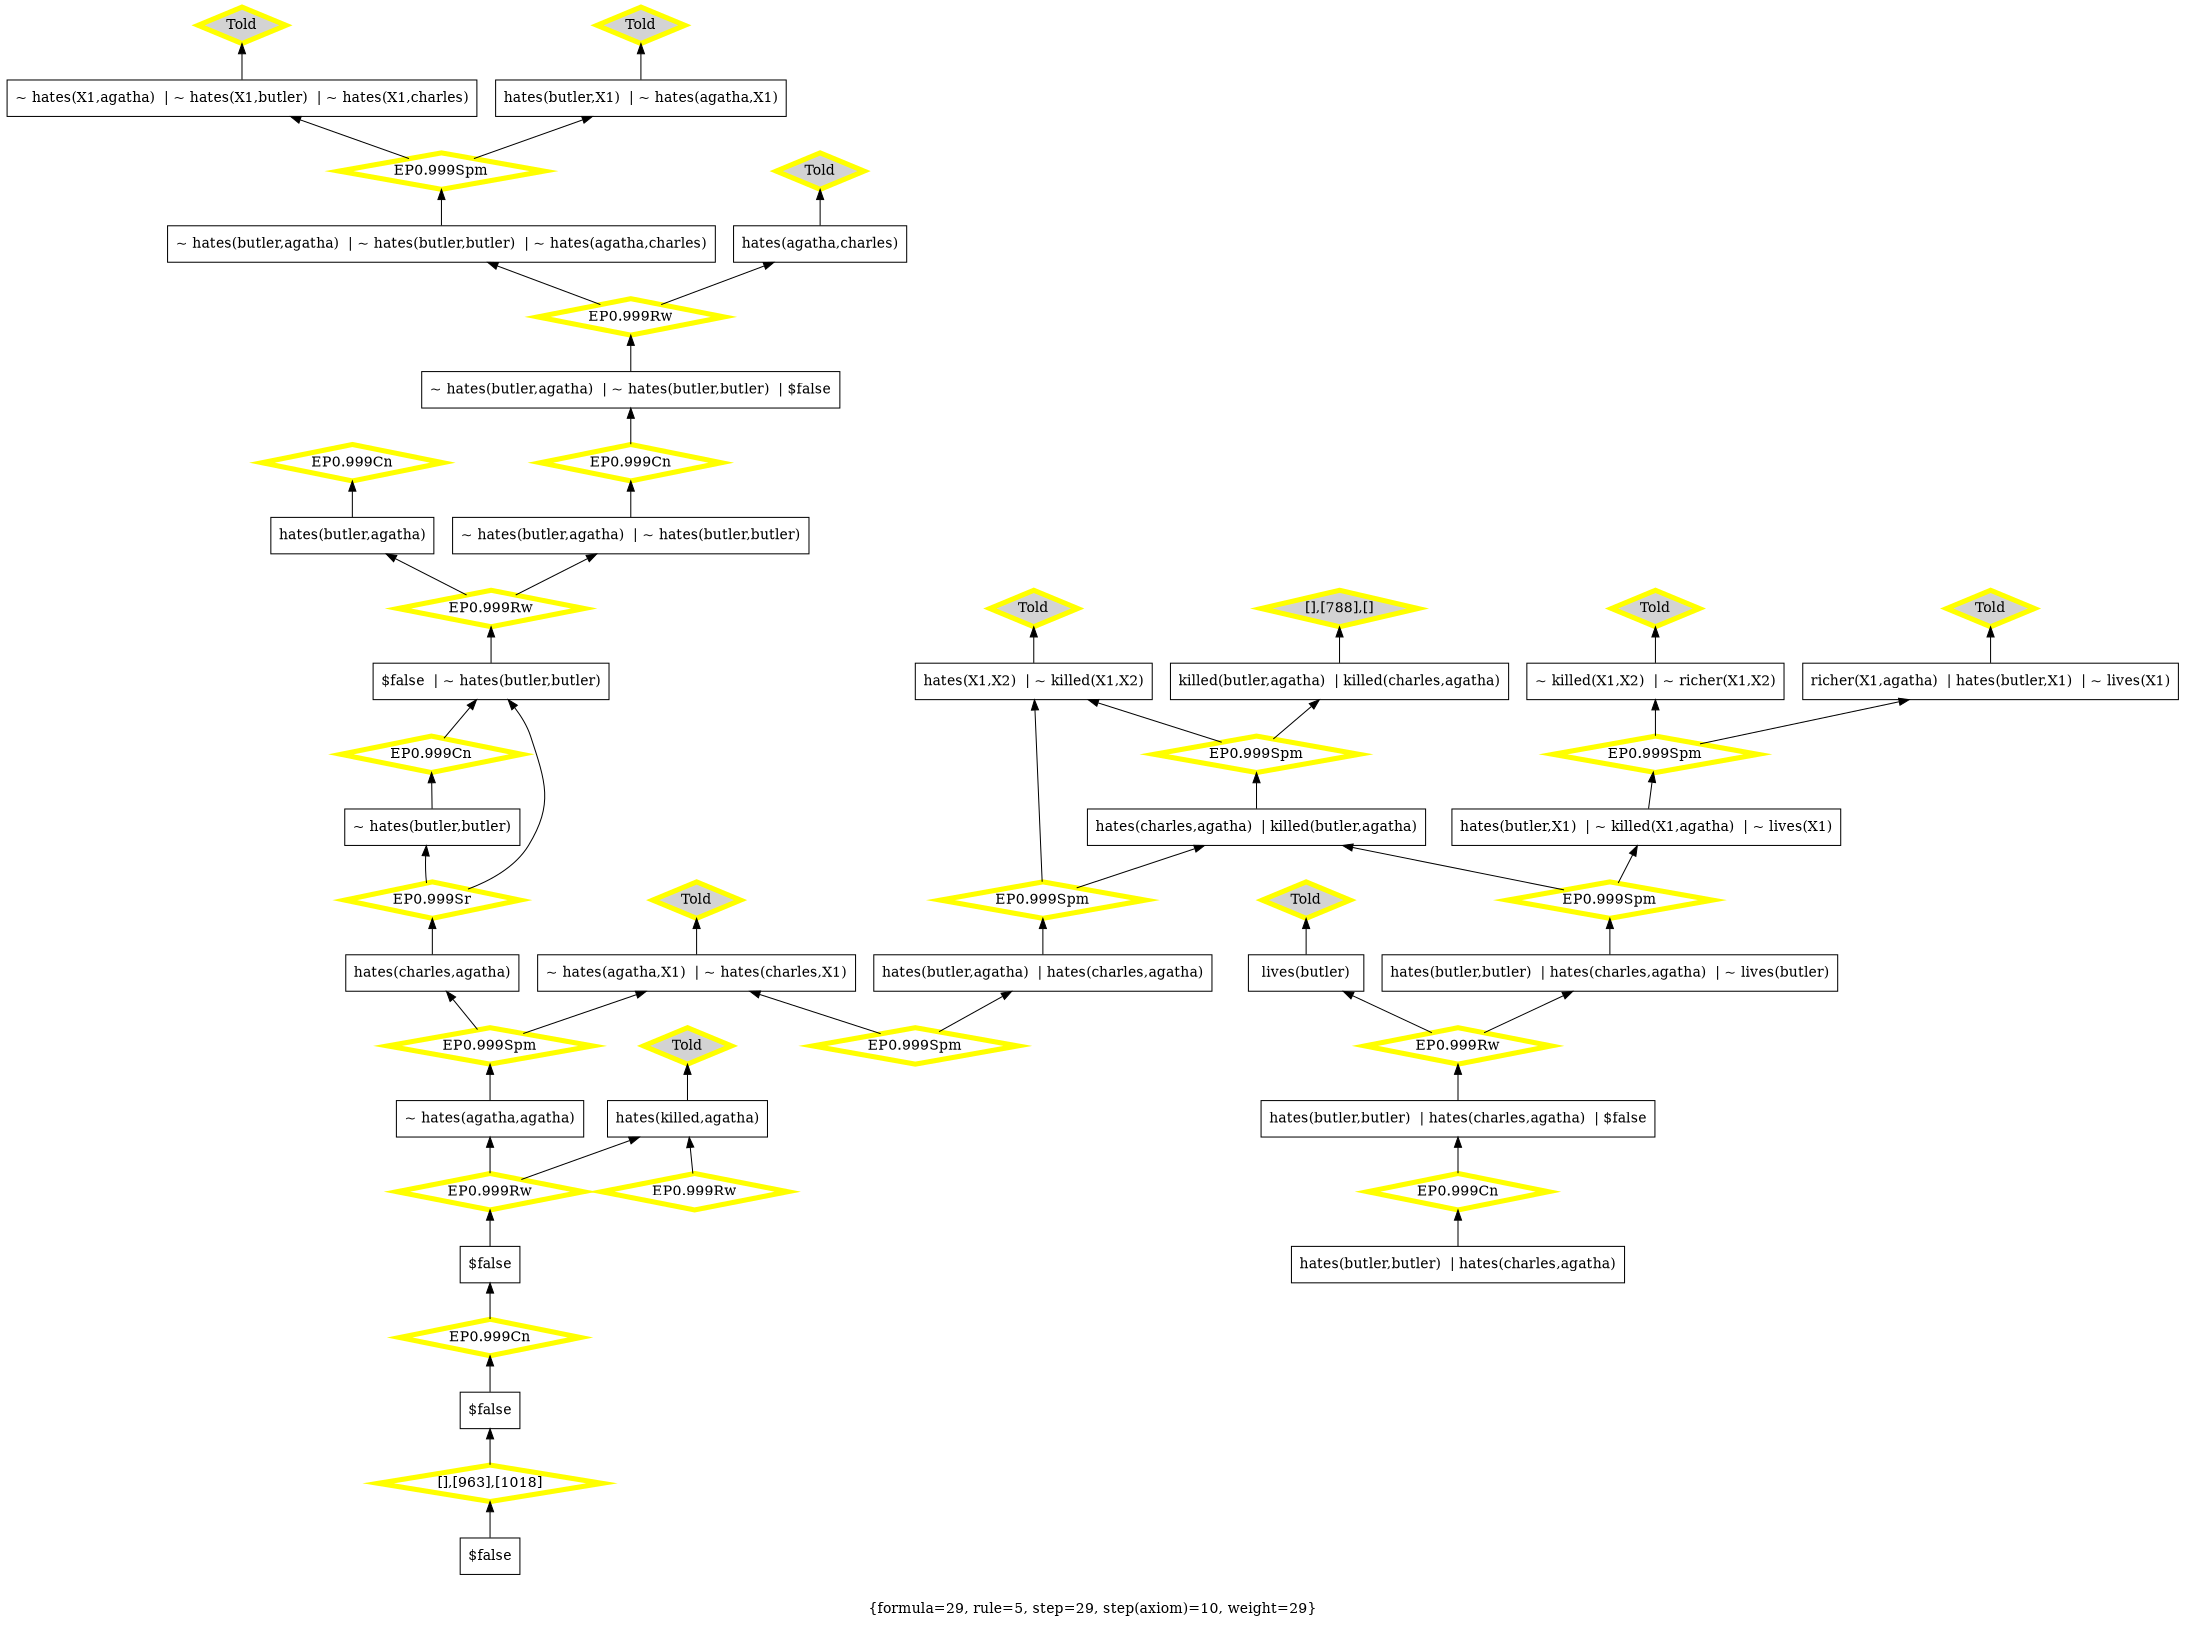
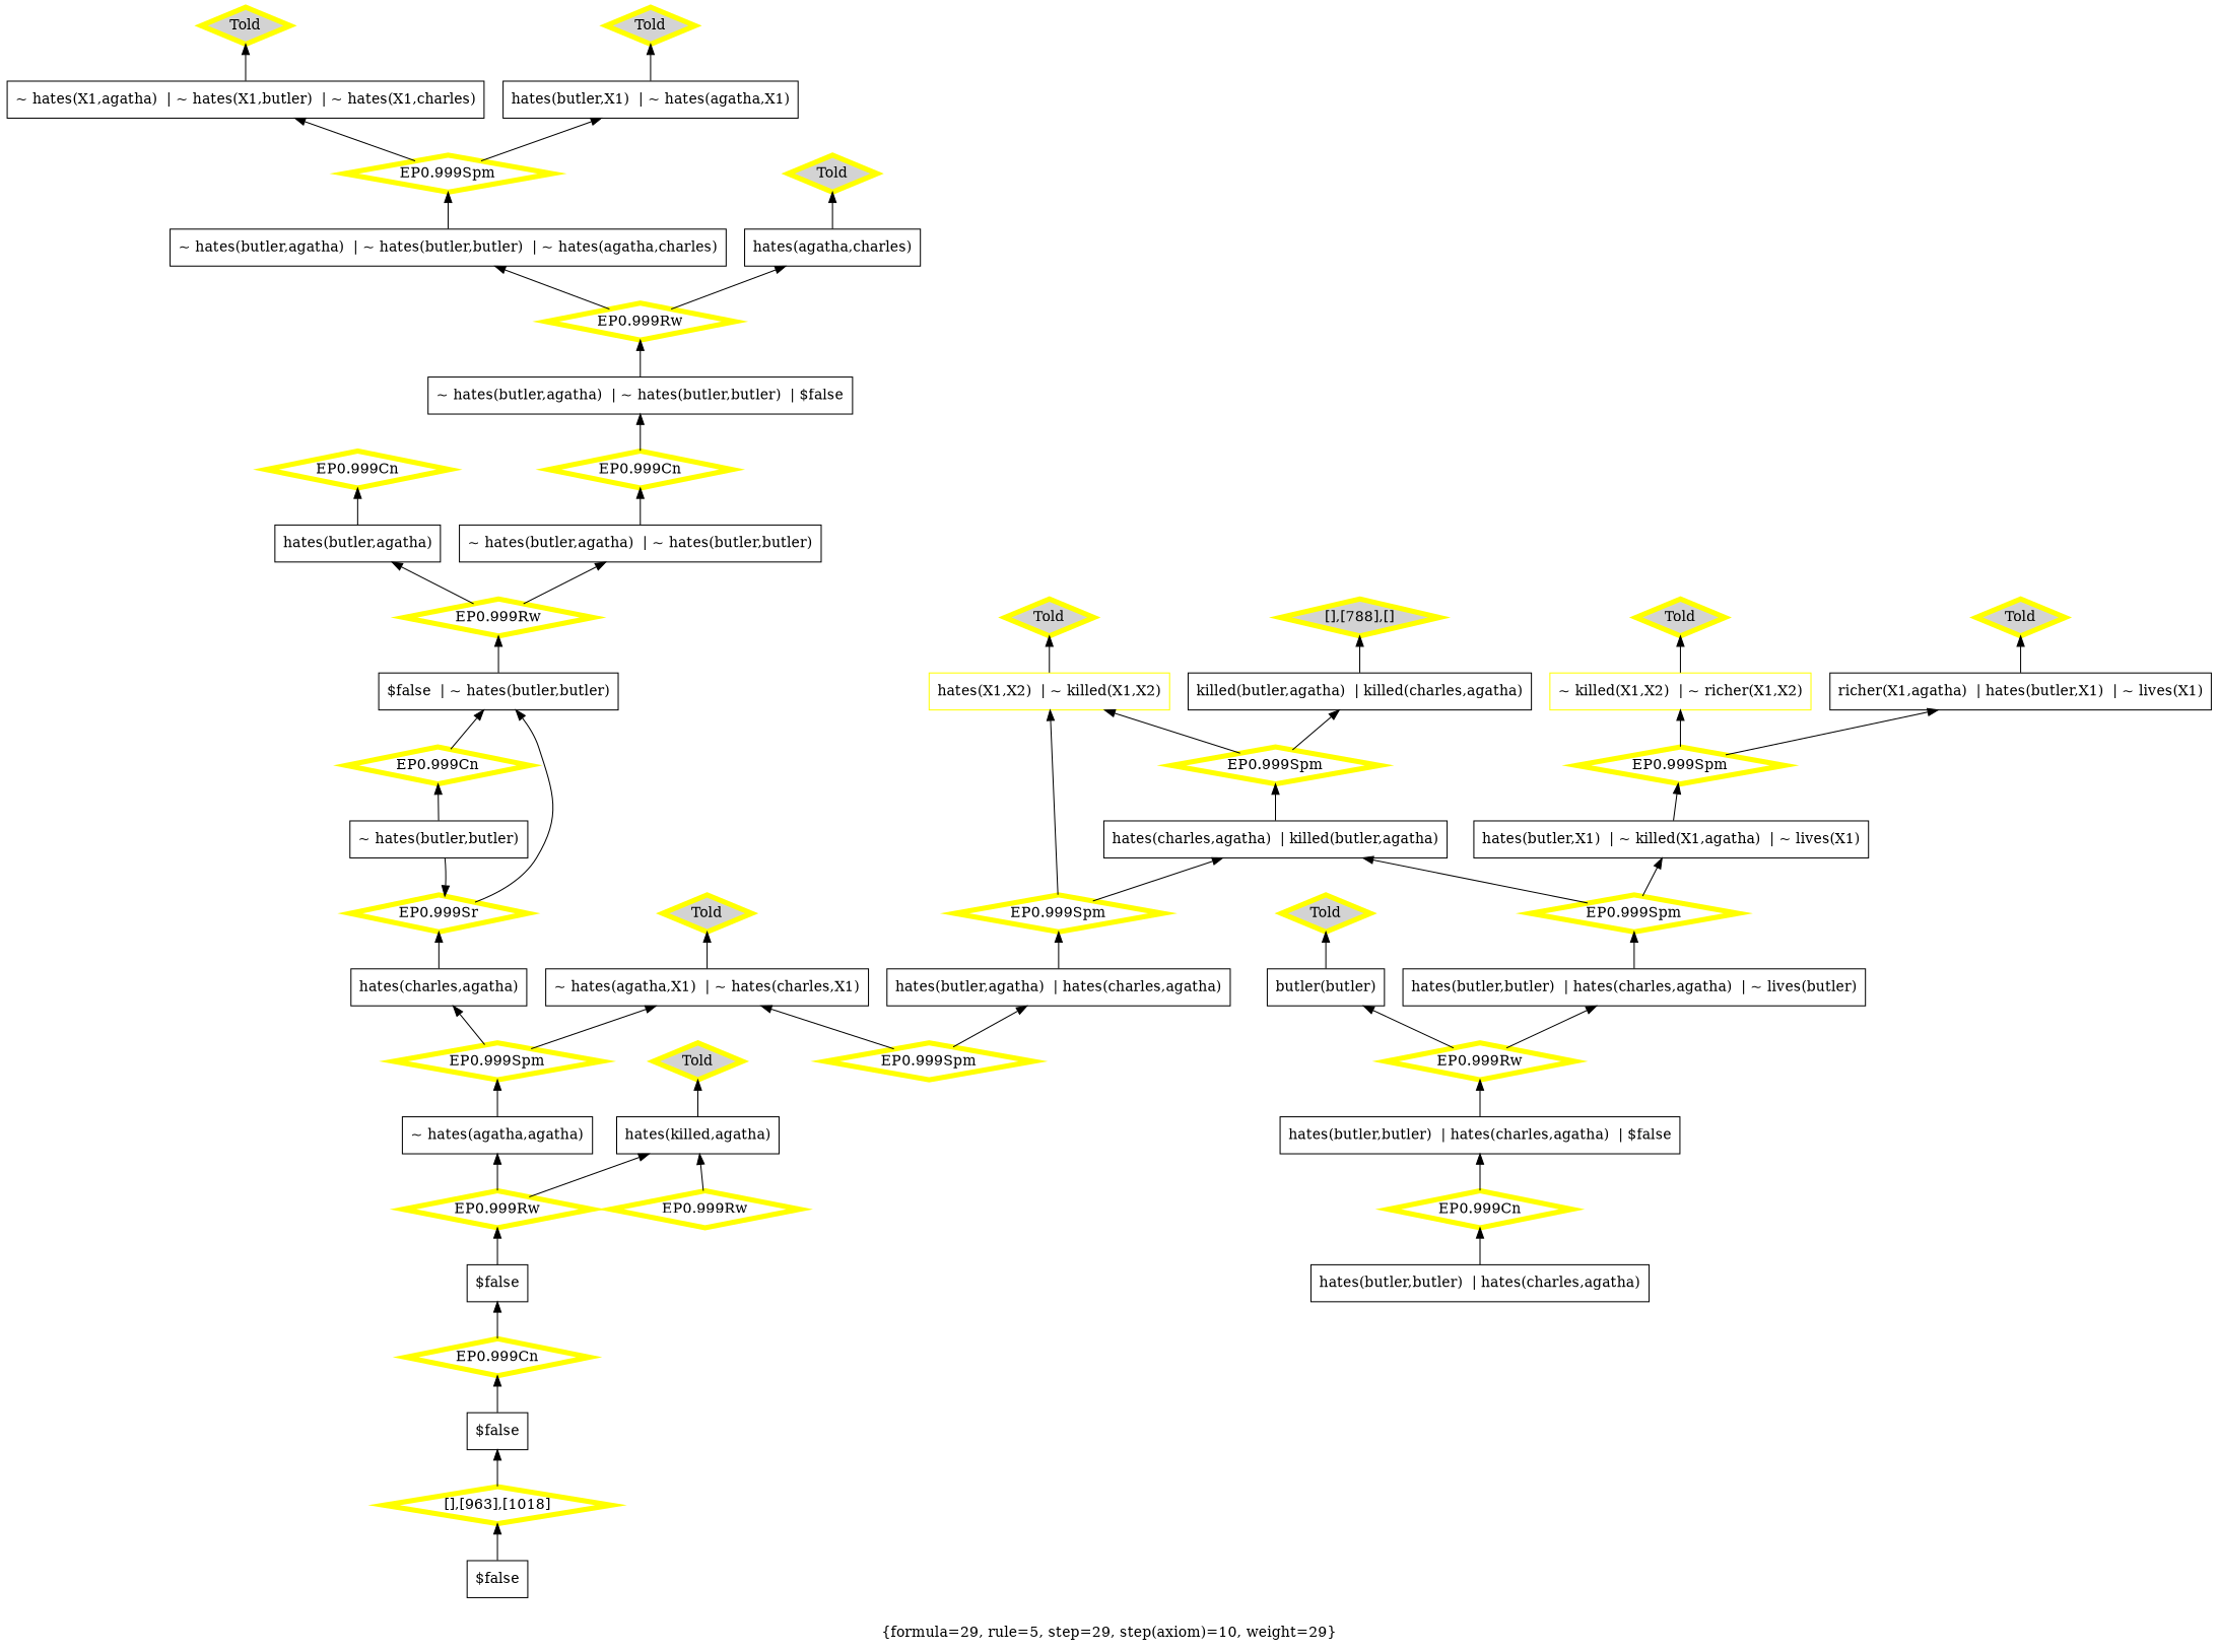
  digraph {
    label="{formula=29, rule=5, step=29, step(axiom)=10, weight=29}"
    labelloc=b
    rankdir=BT
    node [color=yellow fillcolor=white shape=diamond style=filled penwidth=5]
    n1 [color=black label="richer(X1,agatha)  | hates(butler,X1)  | ~ lives(X1)" shape=box penwidth=""]
    n2 [fillcolor=lightgrey label=Told]
    n3 [color=black label="killed(butler,agatha)  | killed(charles,agatha)" shape=box penwidth=""]
    n4 [fillcolor=lightgrey label="[],[788],[]"]
-   n5 [color=black label="hates(X1,X2)  | ~ killed(X1,X2)" shape=box penwidth=""]
+   n5 [label="hates(X1,X2)  | ~ killed(X1,X2)" shape=box penwidth=""]
    n6 [fillcolor=lightgrey label=Told]
    n7 [color=black label="~ hates(butler,butler)" shape=box penwidth=""]
    n8 [label="EP0.999Cn"]
    n9 [color=black label="$false  | ~ hates(butler,butler)" shape=box penwidth=""]
    n10 [color=black label="hates(killed,agatha)" shape=box penwidth=""]
    n11 [fillcolor=lightgrey label=Told]
    n12 [label="EP0.999Rw"]
    n13 [color=black label="~ hates(X1,agatha)  | ~ hates(X1,butler)  | ~ hates(X1,charles)" shape=box penwidth=""]
    n14 [fillcolor=lightgrey label=Told]
    n15 [color=black label="hates(charles,agatha)  | killed(butler,agatha)" shape=box penwidth=""]
    n16 [label="EP0.999Spm"]
    n17 [color=black label="hates(butler,X1)  | ~ hates(agatha,X1)" shape=box penwidth=""]
    n18 [fillcolor=lightgrey label=Told]
    n19 [color=black label="hates(butler,butler)  | hates(charles,agatha)  | ~ lives(butler)" shape=box penwidth=""]
    n20 [label="EP0.999Spm"]
    n21 [color=black label="hates(butler,X1)  | ~ killed(X1,agatha)  | ~ lives(X1)" shape=box penwidth=""]
    n22 [color=black label="hates(butler,agatha)  | hates(charles,agatha)" shape=box penwidth=""]
    n23 [label="EP0.999Spm"]
    n24 [color=black label="hates(butler,agatha)" shape=box penwidth=""]
    n25 [label="EP0.999Cn"]
    n26 [color=black label="$false" shape=box penwidth=""]
    n27 [label="EP0.999Rw"]
    n28 [color=black label="~ hates(agatha,agatha)" shape=box penwidth=""]
    n29 [color=black label="~ hates(butler,agatha)  | ~ hates(butler,butler)  | ~ hates(agatha,charles)" shape=box penwidth=""]
    n30 [label="EP0.999Spm"]
    n31 [color=black label="hates(charles,agatha)" shape=box penwidth=""]
    n32 [label="EP0.999Sr"]
-   n33 [color=black label="lives(butler)" shape=box penwidth=""]
+   n33 [color=black label="butler(butler)" shape=box penwidth=""]
    n34 [fillcolor=lightgrey label=Told]
    n35 [label="EP0.999Spm"]
-   n36 [color=black label="~ killed(X1,X2)  | ~ richer(X1,X2)" shape=box penwidth=""]
+   n36 [label="~ killed(X1,X2)  | ~ richer(X1,X2)" shape=box penwidth=""]
    n37 [color=black label="~ hates(agatha,X1)  | ~ hates(charles,X1)" shape=box penwidth=""]
    n38 [fillcolor=lightgrey label=Told]
    n39 [color=black label="hates(butler,butler)  | hates(charles,agatha)" shape=box penwidth=""]
    n40 [label="EP0.999Cn"]
    n41 [color=black label="hates(butler,butler)  | hates(charles,agatha)  | $false" shape=box penwidth=""]
    n42 [color=black label="$false" shape=box penwidth=""]
    n43 [label="[],[963],[1018]"]
    n44 [color=black label="$false" shape=box penwidth=""]
    n45 [label="EP0.999Spm"]
    n46 [color=black label="~ hates(butler,agatha)  | ~ hates(butler,butler)  | $false" shape=box penwidth=""]
    n47 [label="EP0.999Rw"]
    n48 [color=black label="hates(agatha,charles)" shape=box penwidth=""]
    n49 [label="EP0.999Cn"]
    n50 [label="EP0.999Rw"]
    n51 [label="EP0.999Spm"]
    n52 [fillcolor=lightgrey label=Told]
    n53 [fillcolor=lightgrey label=Told]
    n54 [color=black label="~ hates(butler,agatha)  | ~ hates(butler,butler)" shape=box penwidth=""]
    n55 [label="EP0.999Cn"]
    n56 [label="EP0.999Rw"]
    n1 -> n2
    n3 -> n4
    n5 -> n6
    n7 -> n8
    n8 -> n9
    n9 -> n56
    n10 -> n11
    n12 -> n10
    n13 -> n14
    n15 -> n16
    n16 -> n3
    n16 -> n5
    n17 -> n18
    n19 -> n20
    n20 -> n15
    n20 -> n21
    n21 -> n35
    n22 -> n23
    n23 -> n5
    n23 -> n15
    n24 -> n25
    n26 -> n27
    n27 -> n10
    n27 -> n28
    n28 -> n51
    n29 -> n30
    n30 -> n13
    n30 -> n17
    n31 -> n32
-   n32 -> n7
+   n7 -> n32
    n32 -> n9
    n33 -> n34
    n35 -> n1
    n35 -> n36
    n36 -> n52
    n37 -> n38
    n39 -> n40
    n40 -> n41
    n41 -> n50
    n42 -> n43
    n43 -> n44
    n44 -> n49
    n45 -> n22
    n45 -> n37
    n46 -> n47
    n47 -> n29
    n47 -> n48
    n48 -> n53
    n49 -> n26
    n50 -> n19
    n50 -> n33
    n51 -> n31
    n51 -> n37
    n54 -> n55
    n55 -> n46
    n56 -> n24
    n56 -> n54
  }
